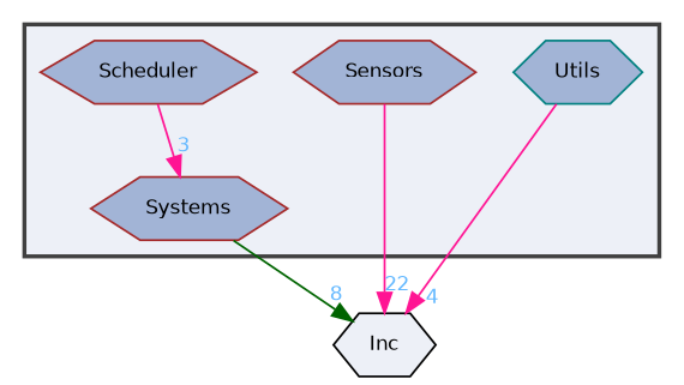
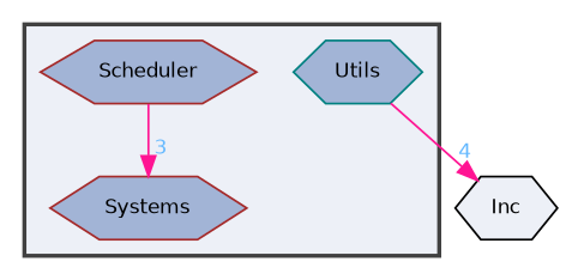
  digraph {
    compound=true
    node [color=brown fillcolor="#a2b4d6" fontname=Helvetica fontsize=10 shape=hexagon style=filled]
    edge [color=deeppink fontcolor=steelblue1 fontname=Helvetica fontsize=10 labeldistance=1.5 labelfontname=Helvetica labelfontsize=10]
    n1 [height=0.2 label=Scheduler width=0.4]
-   n2 [height=0.2 label=Sensors width=0.4]
    n3 [height=0.2 label=Systems width=0.4]
    n4 [color=teal height=0.2 label=Utils width=0.4]
    n5 [color=black fillcolor="#edf0f7" height=0.2 label=Inc width=0.4]
    subgraph cluster_1 {
      bgcolor="#edf0f7"
      fontname=Helvetica
      fontsize=10
      pencolor=grey25
      style="filled,bold"
      n1
-     n2
      n3
      n4
    }
    n1 -> n3 [headlabel=3]
-   n2 -> n5 [headlabel=22]
-   n3 -> n5 [color=darkgreen headlabel=8]
    n4 -> n5 [headlabel=4]
  }
